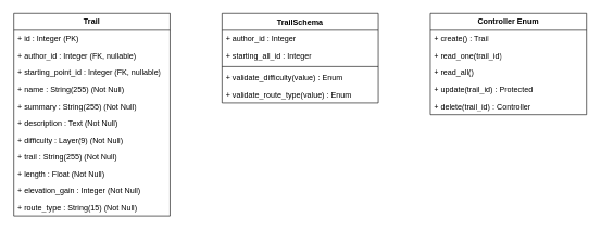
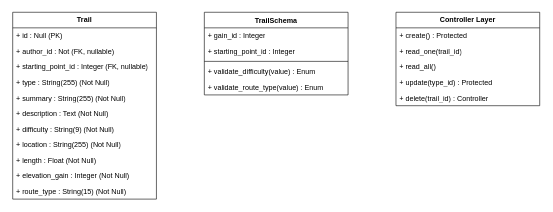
  <mxCell id="0" />
  <mxCell id="1" parent="0" />
  <mxCell id="2" value="TrailSchema" style="swimlane;fontStyle=1;align=center;verticalAlign=top;childLayout=stackLayout;horizontal=1;startSize=26;horizontalStack=0;resizeParent=1;resizeParentMax=0;resizeLast=0;collapsible=1;marginBottom=0;whiteSpace=wrap;html=1;" vertex="1" parent="1"><mxGeometry x="340" y="20" width="240" height="138" as="geometry" /></mxCell>
- <mxCell id="3" value="+ author_id : Integer" style="text;strokeColor=none;fillColor=none;align=left;verticalAlign=top;spacingLeft=4;spacingRight=4;overflow=hidden;rotatable=0;points=[[0,0.5],[1,0.5]];portConstraint=eastwest;whiteSpace=wrap;html=1;" vertex="1" parent="2"><mxGeometry y="26" width="240" height="26" as="geometry" /></mxCell>
- <mxCell id="4" value="+ starting_all_id : Integer" style="text;strokeColor=none;fillColor=none;align=left;verticalAlign=top;spacingLeft=4;spacingRight=4;overflow=hidden;rotatable=0;points=[[0,0.5],[1,0.5]];portConstraint=eastwest;whiteSpace=wrap;html=1;" vertex="1" parent="2"><mxGeometry y="52" width="240" height="26" as="geometry" /></mxCell>
+ <mxCell id="3" value="+ gain_id : Integer" style="text;strokeColor=none;fillColor=none;align=left;verticalAlign=top;spacingLeft=4;spacingRight=4;overflow=hidden;rotatable=0;points=[[0,0.5],[1,0.5]];portConstraint=eastwest;whiteSpace=wrap;html=1;" vertex="1" parent="2"><mxGeometry y="26" width="240" height="26" as="geometry" /></mxCell>
+ <mxCell id="4" value="+ starting_point_id : Integer" style="text;strokeColor=none;fillColor=none;align=left;verticalAlign=top;spacingLeft=4;spacingRight=4;overflow=hidden;rotatable=0;points=[[0,0.5],[1,0.5]];portConstraint=eastwest;whiteSpace=wrap;html=1;" vertex="1" parent="2"><mxGeometry y="52" width="240" height="26" as="geometry" /></mxCell>
  <mxCell id="5" value="" style="line;strokeWidth=1;fillColor=none;align=left;verticalAlign=middle;spacingTop=-1;spacingLeft=3;spacingRight=3;rotatable=0;labelPosition=right;points=[];portConstraint=eastwest;strokeColor=inherit;" vertex="1" parent="2"><mxGeometry y="78" width="240" height="8" as="geometry" /></mxCell>
  <mxCell id="6" value="+ validate_difficulty(value) : Enum" style="text;strokeColor=none;fillColor=none;align=left;verticalAlign=top;spacingLeft=4;spacingRight=4;overflow=hidden;rotatable=0;points=[[0,0.5],[1,0.5]];portConstraint=eastwest;whiteSpace=wrap;html=1;" vertex="1" parent="2"><mxGeometry y="86" width="240" height="26" as="geometry" /></mxCell>
  <mxCell id="7" value="+ validate_route_type(value) : Enum" style="text;strokeColor=none;fillColor=none;align=left;verticalAlign=top;spacingLeft=4;spacingRight=4;overflow=hidden;rotatable=0;points=[[0,0.5],[1,0.5]];portConstraint=eastwest;whiteSpace=wrap;html=1;" vertex="1" parent="2"><mxGeometry y="112" width="240" height="26" as="geometry" /></mxCell>
  <mxCell id="8" value="&lt;b&gt;Trail&lt;/b&gt;" style="swimlane;fontStyle=0;childLayout=stackLayout;horizontal=1;startSize=26;fillColor=none;horizontalStack=0;resizeParent=1;resizeParentMax=0;resizeLast=0;collapsible=1;marginBottom=0;whiteSpace=wrap;html=1;" vertex="1" parent="1"><mxGeometry x="20" y="20" width="240" height="312" as="geometry" /></mxCell>
- <mxCell id="9" value="+ id : Integer (PK)" style="text;strokeColor=none;fillColor=none;align=left;verticalAlign=top;spacingLeft=4;spacingRight=4;overflow=hidden;rotatable=0;points=[[0,0.5],[1,0.5]];portConstraint=eastwest;whiteSpace=wrap;html=1;" vertex="1" parent="8"><mxGeometry y="26" width="240" height="26" as="geometry" /></mxCell>
- <mxCell id="10" value="+ author_id : Integer (FK, nullable)" style="text;strokeColor=none;fillColor=none;align=left;verticalAlign=top;spacingLeft=4;spacingRight=4;overflow=hidden;rotatable=0;points=[[0,0.5],[1,0.5]];portConstraint=eastwest;whiteSpace=wrap;html=1;" vertex="1" parent="8"><mxGeometry y="52" width="240" height="26" as="geometry" /></mxCell>
+ <mxCell id="9" value="+ id : Null (PK)" style="text;strokeColor=none;fillColor=none;align=left;verticalAlign=top;spacingLeft=4;spacingRight=4;overflow=hidden;rotatable=0;points=[[0,0.5],[1,0.5]];portConstraint=eastwest;whiteSpace=wrap;html=1;" vertex="1" parent="8"><mxGeometry y="26" width="240" height="26" as="geometry" /></mxCell>
+ <mxCell id="10" value="+ author_id : Not (FK, nullable)" style="text;strokeColor=none;fillColor=none;align=left;verticalAlign=top;spacingLeft=4;spacingRight=4;overflow=hidden;rotatable=0;points=[[0,0.5],[1,0.5]];portConstraint=eastwest;whiteSpace=wrap;html=1;" vertex="1" parent="8"><mxGeometry y="52" width="240" height="26" as="geometry" /></mxCell>
  <mxCell id="11" value="+ starting_point_id : Integer (FK, nullable)" style="text;strokeColor=none;fillColor=none;align=left;verticalAlign=top;spacingLeft=4;spacingRight=4;overflow=hidden;rotatable=0;points=[[0,0.5],[1,0.5]];portConstraint=eastwest;whiteSpace=wrap;html=1;" vertex="1" parent="8"><mxGeometry y="78" width="240" height="26" as="geometry" /></mxCell>
- <mxCell id="12" value="+ name : String(255) (Not Null)" style="text;strokeColor=none;fillColor=none;align=left;verticalAlign=top;spacingLeft=4;spacingRight=4;overflow=hidden;rotatable=0;points=[[0,0.5],[1,0.5]];portConstraint=eastwest;whiteSpace=wrap;html=1;" vertex="1" parent="8"><mxGeometry y="104" width="240" height="26" as="geometry" /></mxCell>
+ <mxCell id="12" value="+ type : String(255) (Not Null)" style="text;strokeColor=none;fillColor=none;align=left;verticalAlign=top;spacingLeft=4;spacingRight=4;overflow=hidden;rotatable=0;points=[[0,0.5],[1,0.5]];portConstraint=eastwest;whiteSpace=wrap;html=1;" vertex="1" parent="8"><mxGeometry y="104" width="240" height="26" as="geometry" /></mxCell>
  <mxCell id="13" value="+ summary : String(255) (Not Null)" style="text;strokeColor=none;fillColor=none;align=left;verticalAlign=top;spacingLeft=4;spacingRight=4;overflow=hidden;rotatable=0;points=[[0,0.5],[1,0.5]];portConstraint=eastwest;whiteSpace=wrap;html=1;" vertex="1" parent="8"><mxGeometry y="130" width="240" height="26" as="geometry" /></mxCell>
  <mxCell id="14" value="+ description : Text (Not Null)" style="text;strokeColor=none;fillColor=none;align=left;verticalAlign=top;spacingLeft=4;spacingRight=4;overflow=hidden;rotatable=0;points=[[0,0.5],[1,0.5]];portConstraint=eastwest;whiteSpace=wrap;html=1;" vertex="1" parent="8"><mxGeometry y="156" width="240" height="26" as="geometry" /></mxCell>
- <mxCell id="15" value="+ difficulty : Layer(9) (Not Null)" style="text;strokeColor=none;fillColor=none;align=left;verticalAlign=top;spacingLeft=4;spacingRight=4;overflow=hidden;rotatable=0;points=[[0,0.5],[1,0.5]];portConstraint=eastwest;whiteSpace=wrap;html=1;" vertex="1" parent="8"><mxGeometry y="182" width="240" height="26" as="geometry" /></mxCell>
- <mxCell id="16" value="+ trail : String(255) (Not Null)" style="text;strokeColor=none;fillColor=none;align=left;verticalAlign=top;spacingLeft=4;spacingRight=4;overflow=hidden;rotatable=0;points=[[0,0.5],[1,0.5]];portConstraint=eastwest;whiteSpace=wrap;html=1;" vertex="1" parent="8"><mxGeometry y="208" width="240" height="26" as="geometry" /></mxCell>
+ <mxCell id="15" value="+ difficulty : String(9) (Not Null)" style="text;strokeColor=none;fillColor=none;align=left;verticalAlign=top;spacingLeft=4;spacingRight=4;overflow=hidden;rotatable=0;points=[[0,0.5],[1,0.5]];portConstraint=eastwest;whiteSpace=wrap;html=1;" vertex="1" parent="8"><mxGeometry y="182" width="240" height="26" as="geometry" /></mxCell>
+ <mxCell id="16" value="+ location : String(255) (Not Null)" style="text;strokeColor=none;fillColor=none;align=left;verticalAlign=top;spacingLeft=4;spacingRight=4;overflow=hidden;rotatable=0;points=[[0,0.5],[1,0.5]];portConstraint=eastwest;whiteSpace=wrap;html=1;" vertex="1" parent="8"><mxGeometry y="208" width="240" height="26" as="geometry" /></mxCell>
  <mxCell id="17" value="+ length : Float (Not Null)" style="text;strokeColor=none;fillColor=none;align=left;verticalAlign=top;spacingLeft=4;spacingRight=4;overflow=hidden;rotatable=0;points=[[0,0.5],[1,0.5]];portConstraint=eastwest;whiteSpace=wrap;html=1;" vertex="1" parent="8"><mxGeometry y="234" width="240" height="26" as="geometry" /></mxCell>
  <mxCell id="18" value="+ elevation_gain : Integer (Not Null)" style="text;strokeColor=none;fillColor=none;align=left;verticalAlign=top;spacingLeft=4;spacingRight=4;overflow=hidden;rotatable=0;points=[[0,0.5],[1,0.5]];portConstraint=eastwest;whiteSpace=wrap;html=1;" vertex="1" parent="8"><mxGeometry y="260" width="240" height="26" as="geometry" /></mxCell>
  <mxCell id="19" value="+ route_type : String(15) (Not Null)" style="text;strokeColor=none;fillColor=none;align=left;verticalAlign=top;spacingLeft=4;spacingRight=4;overflow=hidden;rotatable=0;points=[[0,0.5],[1,0.5]];portConstraint=eastwest;whiteSpace=wrap;html=1;" vertex="1" parent="8"><mxGeometry y="286" width="240" height="26" as="geometry" /></mxCell>
- <mxCell id="20" value="&lt;b&gt;Controller Enum&lt;/b&gt;" style="swimlane;fontStyle=0;childLayout=stackLayout;horizontal=1;startSize=26;fillColor=none;horizontalStack=0;resizeParent=1;resizeParentMax=0;resizeLast=0;collapsible=1;marginBottom=0;whiteSpace=wrap;html=1;" vertex="1" parent="1"><mxGeometry x="660" y="20" width="240" height="156" as="geometry" /></mxCell>
- <mxCell id="21" value="+ create() : Trail" style="text;strokeColor=none;fillColor=none;align=left;verticalAlign=top;spacingLeft=4;spacingRight=4;overflow=hidden;rotatable=0;points=[[0,0.5],[1,0.5]];portConstraint=eastwest;whiteSpace=wrap;html=1;" vertex="1" parent="20"><mxGeometry y="26" width="240" height="26" as="geometry" /></mxCell>
+ <mxCell id="20" value="&lt;b&gt;Controller Layer&lt;/b&gt;" style="swimlane;fontStyle=0;childLayout=stackLayout;horizontal=1;startSize=26;fillColor=none;horizontalStack=0;resizeParent=1;resizeParentMax=0;resizeLast=0;collapsible=1;marginBottom=0;whiteSpace=wrap;html=1;" vertex="1" parent="1"><mxGeometry x="660" y="20" width="240" height="156" as="geometry" /></mxCell>
+ <mxCell id="21" value="+ create() : Protected" style="text;strokeColor=none;fillColor=none;align=left;verticalAlign=top;spacingLeft=4;spacingRight=4;overflow=hidden;rotatable=0;points=[[0,0.5],[1,0.5]];portConstraint=eastwest;whiteSpace=wrap;html=1;" vertex="1" parent="20"><mxGeometry y="26" width="240" height="26" as="geometry" /></mxCell>
  <mxCell id="22" value="+ read_one(trail_id)" style="text;strokeColor=none;fillColor=none;align=left;verticalAlign=top;spacingLeft=4;spacingRight=4;overflow=hidden;rotatable=0;points=[[0,0.5],[1,0.5]];portConstraint=eastwest;whiteSpace=wrap;html=1;" vertex="1" parent="20"><mxGeometry y="52" width="240" height="26" as="geometry" /></mxCell>
  <mxCell id="23" value="+ read_all()&amp;nbsp;" style="text;strokeColor=none;fillColor=none;align=left;verticalAlign=top;spacingLeft=4;spacingRight=4;overflow=hidden;rotatable=0;points=[[0,0.5],[1,0.5]];portConstraint=eastwest;whiteSpace=wrap;html=1;" vertex="1" parent="20"><mxGeometry y="78" width="240" height="26" as="geometry" /></mxCell>
- <mxCell id="24" value="+ update(trail_id) : Protected" style="text;strokeColor=none;fillColor=none;align=left;verticalAlign=top;spacingLeft=4;spacingRight=4;overflow=hidden;rotatable=0;points=[[0,0.5],[1,0.5]];portConstraint=eastwest;whiteSpace=wrap;html=1;" vertex="1" parent="20"><mxGeometry y="104" width="240" height="26" as="geometry" /></mxCell>
+ <mxCell id="24" value="+ update(type_id) : Protected" style="text;strokeColor=none;fillColor=none;align=left;verticalAlign=top;spacingLeft=4;spacingRight=4;overflow=hidden;rotatable=0;points=[[0,0.5],[1,0.5]];portConstraint=eastwest;whiteSpace=wrap;html=1;" vertex="1" parent="20"><mxGeometry y="104" width="240" height="26" as="geometry" /></mxCell>
  <mxCell id="25" value="+ delete(trail_id) : Controller&amp;nbsp;" style="text;strokeColor=none;fillColor=none;align=left;verticalAlign=top;spacingLeft=4;spacingRight=4;overflow=hidden;rotatable=0;points=[[0,0.5],[1,0.5]];portConstraint=eastwest;whiteSpace=wrap;html=1;" vertex="1" parent="20"><mxGeometry y="130" width="240" height="26" as="geometry" /></mxCell>
